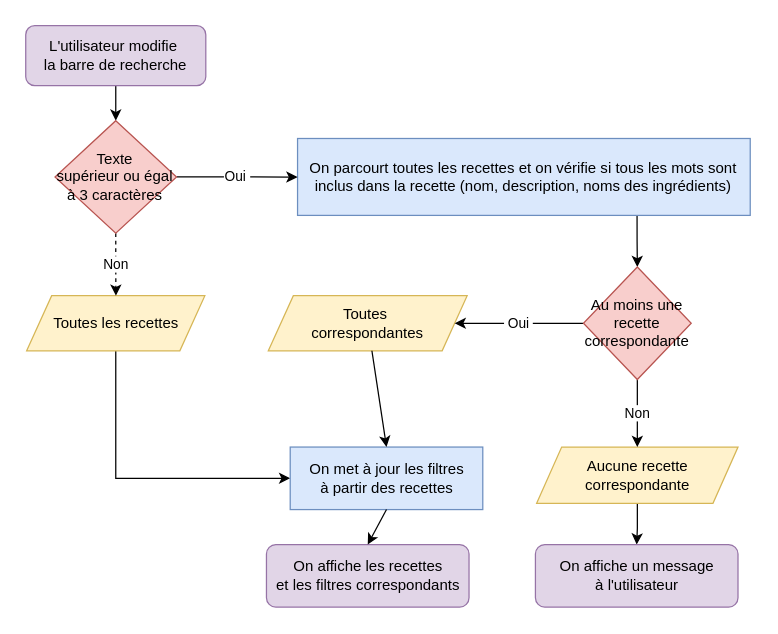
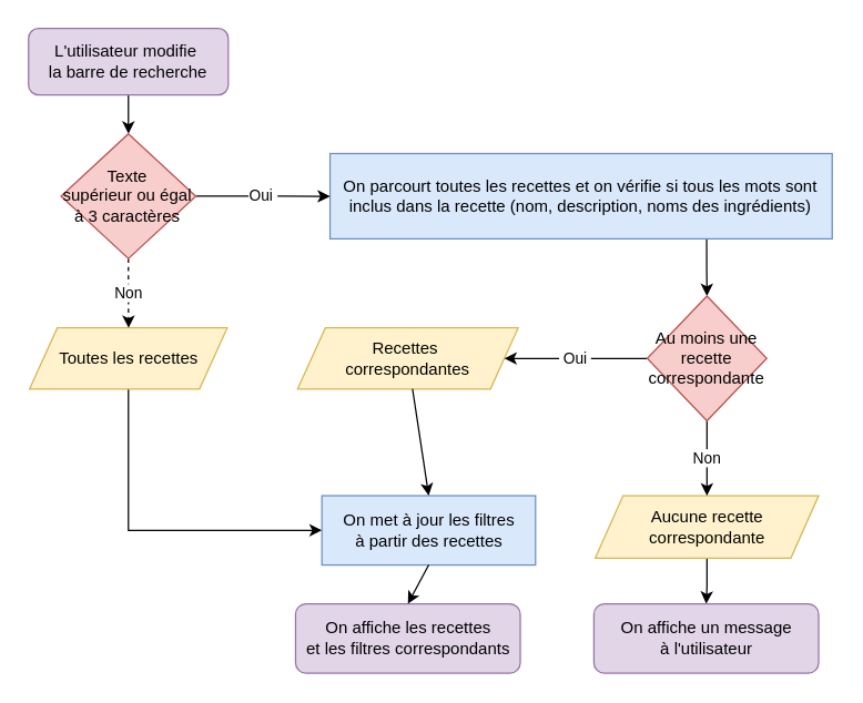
  <mxCell id="0" />
  <mxCell id="1" parent="0" />
  <mxCell id="2" value="" style="edgeStyle=orthogonalEdgeStyle;rounded=0;orthogonalLoop=1;jettySize=auto;html=1;" parent="1" source="3" target="15" edge="1"><mxGeometry relative="1" as="geometry" /></mxCell>
  <mxCell id="3" value="&lt;span&gt;L'utilisateur modifie&amp;nbsp;&lt;br&gt;la barre de recherche&lt;br&gt;&lt;/span&gt;" style="rounded=1;whiteSpace=wrap;html=1;fillColor=#e1d5e7;strokeColor=#9673a6;" parent="1" vertex="1"><mxGeometry x="20" y="20" width="144" height="48" as="geometry" /></mxCell>
  <mxCell id="4" style="edgeStyle=orthogonalEdgeStyle;rounded=0;orthogonalLoop=1;jettySize=auto;html=1;exitX=0.5;exitY=1;exitDx=0;exitDy=0;entryX=0;entryY=0.5;entryDx=0;entryDy=0;" parent="1" source="5" target="9" edge="1"><mxGeometry relative="1" as="geometry" /></mxCell>
  <mxCell id="5" value="&lt;span&gt;Toutes les recettes&lt;/span&gt;" style="shape=parallelogram;perimeter=parallelogramPerimeter;whiteSpace=wrap;html=1;fixedSize=1;fillColor=#fff2cc;strokeColor=#d6b656;" parent="1" vertex="1"><mxGeometry x="20.75" y="236" width="142.5" height="44" as="geometry" /></mxCell>
  <mxCell id="6" value="" style="edgeStyle=orthogonalEdgeStyle;rounded=0;orthogonalLoop=1;jettySize=auto;html=1;exitX=0.75;exitY=1;exitDx=0;exitDy=0;" parent="1" source="7" target="20" edge="1"><mxGeometry relative="1" as="geometry" /></mxCell>
  <mxCell id="7" value="&lt;span&gt;On parcourt toutes les recettes et on vérifie si tous les mots sont inclus dans la recette (nom, description, noms des ingrédients)&lt;/span&gt;" style="rounded=0;whiteSpace=wrap;html=1;fillColor=#dae8fc;strokeColor=#6c8ebf;" parent="1" vertex="1"><mxGeometry x="237.37" y="110.25" width="362" height="61.5" as="geometry" /></mxCell>
- <mxCell id="8" value="&lt;span&gt;Toutes&amp;nbsp;&lt;br&gt;correspondantes&lt;br&gt;&lt;/span&gt;" style="shape=parallelogram;perimeter=parallelogramPerimeter;whiteSpace=wrap;html=1;fixedSize=1;fillColor=#fff2cc;strokeColor=#d6b656;" parent="1" vertex="1"><mxGeometry x="214" y="236" width="159" height="44" as="geometry" /></mxCell>
+ <mxCell id="8" value="&lt;span&gt;Recettes&amp;nbsp;&lt;br&gt;correspondantes&lt;br&gt;&lt;/span&gt;" style="shape=parallelogram;perimeter=parallelogramPerimeter;whiteSpace=wrap;html=1;fixedSize=1;fillColor=#fff2cc;strokeColor=#d6b656;" parent="1" vertex="1"><mxGeometry x="214" y="236" width="159" height="44" as="geometry" /></mxCell>
  <mxCell id="9" value="&lt;span&gt;On met à jour les filtres&lt;br&gt;à partir des recettes&lt;br&gt;&lt;/span&gt;" style="rounded=0;whiteSpace=wrap;html=1;fillColor=#dae8fc;strokeColor=#6c8ebf;" parent="1" vertex="1"><mxGeometry x="231.5" y="357" width="154" height="50" as="geometry" /></mxCell>
  <mxCell id="10" value="" style="endArrow=classic;html=1;entryX=0.5;entryY=0;entryDx=0;entryDy=0;" parent="1" source="8" target="9" edge="1"><mxGeometry width="50" height="50" relative="1" as="geometry"><mxPoint x="307" y="318" as="sourcePoint" /><mxPoint x="370" y="734" as="targetPoint" /></mxGeometry></mxCell>
  <mxCell id="11" value="&lt;span&gt;On affiche les recettes&lt;br&gt;et les filtres correspondants&lt;br&gt;&lt;/span&gt;" style="rounded=1;whiteSpace=wrap;html=1;fillColor=#e1d5e7;strokeColor=#9673a6;" parent="1" vertex="1"><mxGeometry x="212.5" y="435" width="162" height="50" as="geometry" /></mxCell>
  <mxCell id="12" value="" style="endArrow=classic;html=1;exitX=0.5;exitY=1;exitDx=0;exitDy=0;entryX=0.5;entryY=0;entryDx=0;entryDy=0;" parent="1" source="9" target="11" edge="1"><mxGeometry width="50" height="50" relative="1" as="geometry"><mxPoint x="374" y="718" as="sourcePoint" /><mxPoint x="363" y="732" as="targetPoint" /><Array as="points" /></mxGeometry></mxCell>
  <mxCell id="13" value="Non" style="edgeStyle=orthogonalEdgeStyle;rounded=0;orthogonalLoop=1;jettySize=auto;html=1;dashed=1;" parent="1" source="15" target="5" edge="1"><mxGeometry relative="1" as="geometry" /></mxCell>
  <mxCell id="14" value="Oui&amp;nbsp;" style="edgeStyle=orthogonalEdgeStyle;rounded=0;orthogonalLoop=1;jettySize=auto;html=1;" parent="1" source="15" target="7" edge="1"><mxGeometry relative="1" as="geometry" /></mxCell>
  <mxCell id="15" value="&lt;span&gt;Texte&lt;/span&gt;&lt;br&gt;&lt;span&gt;supérieur ou égal &lt;br&gt;à 3 caractères&lt;/span&gt;" style="rhombus;whiteSpace=wrap;html=1;fillColor=#f8cecc;strokeColor=#b85450;" parent="1" vertex="1"><mxGeometry x="43.41" y="96" width="97.18" height="90" as="geometry" /></mxCell>
  <mxCell id="16" value="" style="edgeStyle=orthogonalEdgeStyle;rounded=0;orthogonalLoop=1;jettySize=auto;html=1;" parent="1" source="17" target="21" edge="1"><mxGeometry relative="1" as="geometry" /></mxCell>
  <mxCell id="17" value="&lt;span&gt;Aucune recette correspondante&lt;/span&gt;" style="shape=parallelogram;perimeter=parallelogramPerimeter;whiteSpace=wrap;html=1;fixedSize=1;fillColor=#fff2cc;strokeColor=#d6b656;" parent="1" vertex="1"><mxGeometry x="428.59" y="357" width="161" height="45" as="geometry" /></mxCell>
  <mxCell id="18" value="Non" style="edgeStyle=orthogonalEdgeStyle;rounded=0;orthogonalLoop=1;jettySize=auto;html=1;" parent="1" source="20" target="17" edge="1"><mxGeometry relative="1" as="geometry" /></mxCell>
  <mxCell id="19" value="&amp;nbsp;Oui&amp;nbsp;" style="edgeStyle=orthogonalEdgeStyle;rounded=0;orthogonalLoop=1;jettySize=auto;html=1;" parent="1" source="20" target="8" edge="1"><mxGeometry relative="1" as="geometry" /></mxCell>
  <mxCell id="20" value="Au moins une recette correspondante" style="rhombus;whiteSpace=wrap;html=1;fillColor=#f8cecc;strokeColor=#b85450;" parent="1" vertex="1"><mxGeometry x="466" y="213" width="86.18" height="90" as="geometry" /></mxCell>
  <mxCell id="21" value="&lt;span&gt;On affiche un message &lt;br&gt;à l'utilisateur&lt;br&gt;&lt;/span&gt;" style="rounded=1;whiteSpace=wrap;html=1;fillColor=#e1d5e7;strokeColor=#9673a6;" parent="1" vertex="1"><mxGeometry x="427.59" y="435" width="162" height="50" as="geometry" /></mxCell>
